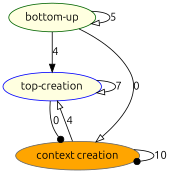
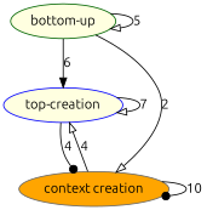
  digraph {
    fontname=Ubuntu
    node [fillcolor=lightyellow fontname=Ubuntu style=filled]
    edge [arrowhead=onormal fontname=Ubuntu weight=4]
    n1 [color=blue label="top-creation"]
    "context creation" [color=gray40 fillcolor=orange]
    "bottom-up" [color=darkgreen]
    n1 -> n1 [label=7 weight=7]
-   n1 -> "context creation" [arrowhead=dot label=0]
+   n1 -> "context creation" [arrowhead=dot label=4]
    "context creation" -> n1 [label=4]
    "context creation" -> "context creation" [arrowhead=dot label=10 weight=10]
-   "bottom-up" -> n1 [arrowhead=normal label=4 weight=6]
-   "bottom-up" -> "context creation" [label=0 weight=2]
+   "bottom-up" -> n1 [arrowhead=normal label=6 weight=6]
+   "bottom-up" -> "context creation" [label=2 weight=2]
    "bottom-up" -> "bottom-up" [label=5 weight=5]
  }
